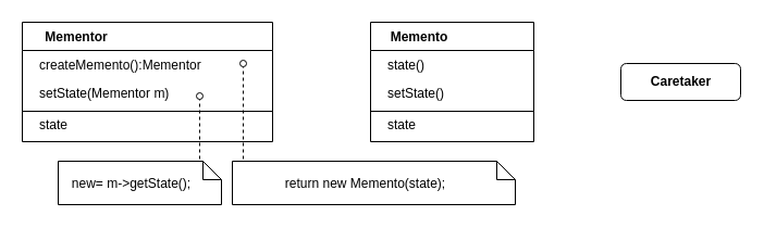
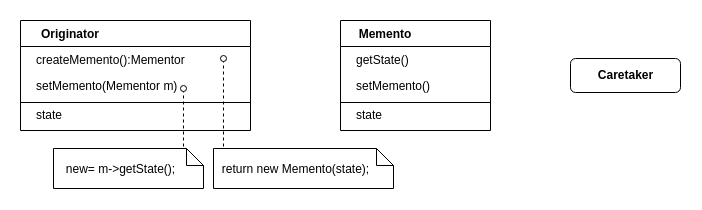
  <mxCell id="0" />
  <mxCell id="1" parent="0" />
- <mxCell id="2" value="Mementor" style="swimlane;fontStyle=1;align=center;verticalAlign=top;childLayout=stackLayout;horizontal=1;startSize=26;horizontalStack=0;resizeParent=1;resizeParentMax=0;resizeLast=0;collapsible=1;marginBottom=0;spacingLeft=-130;" vertex="1" parent="1"><mxGeometry x="20" y="20" width="230" height="110" as="geometry" /></mxCell>
+ <mxCell id="2" value="Originator" style="swimlane;fontStyle=1;align=center;verticalAlign=top;childLayout=stackLayout;horizontal=1;startSize=26;horizontalStack=0;resizeParent=1;resizeParentMax=0;resizeLast=0;collapsible=1;marginBottom=0;spacingLeft=-130;" vertex="1" parent="1"><mxGeometry x="20" y="20" width="230" height="110" as="geometry" /></mxCell>
  <mxCell id="3" value="createMemento():Mementor" style="text;strokeColor=none;fillColor=none;align=left;verticalAlign=top;spacingLeft=14;spacingRight=4;overflow=hidden;rotatable=0;points=[[0,0.5],[1,0.5]];portConstraint=eastwest;" vertex="1" parent="2"><mxGeometry y="26" width="230" height="26" as="geometry" /></mxCell>
- <mxCell id="4" value="setState(Mementor m)" style="text;strokeColor=none;fillColor=none;align=left;verticalAlign=top;spacingLeft=14;spacingRight=4;overflow=hidden;rotatable=0;points=[[0,0.5],[1,0.5]];portConstraint=eastwest;" vertex="1" parent="2"><mxGeometry y="52" width="230" height="26" as="geometry" /></mxCell>
+ <mxCell id="4" value="setMemento(Mementor m)" style="text;strokeColor=none;fillColor=none;align=left;verticalAlign=top;spacingLeft=14;spacingRight=4;overflow=hidden;rotatable=0;points=[[0,0.5],[1,0.5]];portConstraint=eastwest;" vertex="1" parent="2"><mxGeometry y="52" width="230" height="26" as="geometry" /></mxCell>
  <mxCell id="5" value="" style="line;strokeWidth=1;fillColor=none;align=left;verticalAlign=middle;spacingTop=-1;spacingLeft=3;spacingRight=3;rotatable=0;labelPosition=right;points=[];portConstraint=eastwest;" vertex="1" parent="2"><mxGeometry y="78" width="230" height="8" as="geometry" /></mxCell>
  <mxCell id="6" value="state" style="text;strokeColor=none;fillColor=none;align=left;verticalAlign=top;spacingLeft=14;spacingRight=4;overflow=hidden;rotatable=0;points=[[0,0.5],[1,0.5]];portConstraint=eastwest;spacingTop=-5;" vertex="1" parent="2"><mxGeometry y="86" width="230" height="24" as="geometry" /></mxCell>
  <mxCell id="7" value="" style="endArrow=oval;dashed=1;html=1;strokeWidth=1;endFill=0;" edge="1" parent="2"><mxGeometry width="50" height="50" relative="1" as="geometry"><mxPoint x="203" y="138" as="sourcePoint" /><mxPoint x="203" y="38" as="targetPoint" /></mxGeometry></mxCell>
  <mxCell id="8" value="Memento" style="swimlane;fontStyle=1;align=center;verticalAlign=top;childLayout=stackLayout;horizontal=1;startSize=26;horizontalStack=0;resizeParent=1;resizeParentMax=0;resizeLast=0;collapsible=1;marginBottom=0;spacingLeft=-60;" vertex="1" parent="1"><mxGeometry x="340" y="20" width="150" height="110" as="geometry" /></mxCell>
- <mxCell id="9" value="state()" style="text;strokeColor=none;fillColor=none;align=left;verticalAlign=top;spacingLeft=14;spacingRight=4;overflow=hidden;rotatable=0;points=[[0,0.5],[1,0.5]];portConstraint=eastwest;" vertex="1" parent="8"><mxGeometry y="26" width="150" height="26" as="geometry" /></mxCell>
- <mxCell id="10" value="setState()" style="text;strokeColor=none;fillColor=none;align=left;verticalAlign=top;spacingLeft=14;spacingRight=4;overflow=hidden;rotatable=0;points=[[0,0.5],[1,0.5]];portConstraint=eastwest;" vertex="1" parent="8"><mxGeometry y="52" width="150" height="26" as="geometry" /></mxCell>
+ <mxCell id="9" value="getState()" style="text;strokeColor=none;fillColor=none;align=left;verticalAlign=top;spacingLeft=14;spacingRight=4;overflow=hidden;rotatable=0;points=[[0,0.5],[1,0.5]];portConstraint=eastwest;" vertex="1" parent="8"><mxGeometry y="26" width="150" height="26" as="geometry" /></mxCell>
+ <mxCell id="10" value="setMemento()" style="text;strokeColor=none;fillColor=none;align=left;verticalAlign=top;spacingLeft=14;spacingRight=4;overflow=hidden;rotatable=0;points=[[0,0.5],[1,0.5]];portConstraint=eastwest;" vertex="1" parent="8"><mxGeometry y="52" width="150" height="26" as="geometry" /></mxCell>
  <mxCell id="11" value="" style="line;strokeWidth=1;fillColor=none;align=left;verticalAlign=middle;spacingTop=-1;spacingLeft=3;spacingRight=3;rotatable=0;labelPosition=right;points=[];portConstraint=eastwest;" vertex="1" parent="8"><mxGeometry y="78" width="150" height="8" as="geometry" /></mxCell>
  <mxCell id="12" value="state" style="text;strokeColor=none;fillColor=none;align=left;verticalAlign=top;spacingLeft=14;spacingRight=4;overflow=hidden;rotatable=0;points=[[0,0.5],[1,0.5]];portConstraint=eastwest;spacingTop=-5;" vertex="1" parent="8"><mxGeometry y="86" width="150" height="24" as="geometry" /></mxCell>
  <mxCell id="13" value="" style="endArrow=oval;dashed=1;html=1;strokeWidth=1;endFill=0;" edge="1" parent="1"><mxGeometry width="50" height="50" relative="1" as="geometry"><mxPoint x="183" y="158" as="sourcePoint" /><mxPoint x="183" y="88" as="targetPoint" /></mxGeometry></mxCell>
- <mxCell id="14" value="return new Memento(state);" style="shape=note2;boundedLbl=1;whiteSpace=wrap;html=1;size=17;verticalAlign=top;align=center;spacingTop=-10;spacingLeft=-15;" vertex="1" parent="1"><mxGeometry x="213" y="148" width="260" height="40" as="geometry" /></mxCell>
+ <mxCell id="14" value="return new Memento(state);" style="shape=note2;boundedLbl=1;whiteSpace=wrap;html=1;size=17;verticalAlign=top;align=center;spacingTop=-10;spacingLeft=-15;" vertex="1" parent="1"><mxGeometry x="213" y="148" width="180" height="40" as="geometry" /></mxCell>
  <mxCell id="15" value="new= m-&amp;gt;getState();" style="shape=note2;boundedLbl=1;whiteSpace=wrap;html=1;size=17;verticalAlign=top;align=center;spacingTop=-10;spacingLeft=-15;" vertex="1" parent="1"><mxGeometry x="53" y="148" width="150" height="40" as="geometry" /></mxCell>
  <mxCell id="16" value="&lt;b&gt;Caretaker&lt;/b&gt;" style="html=1;rounded=1;" vertex="1" parent="1"><mxGeometry x="570" y="58" width="110" height="34" as="geometry" /></mxCell>
